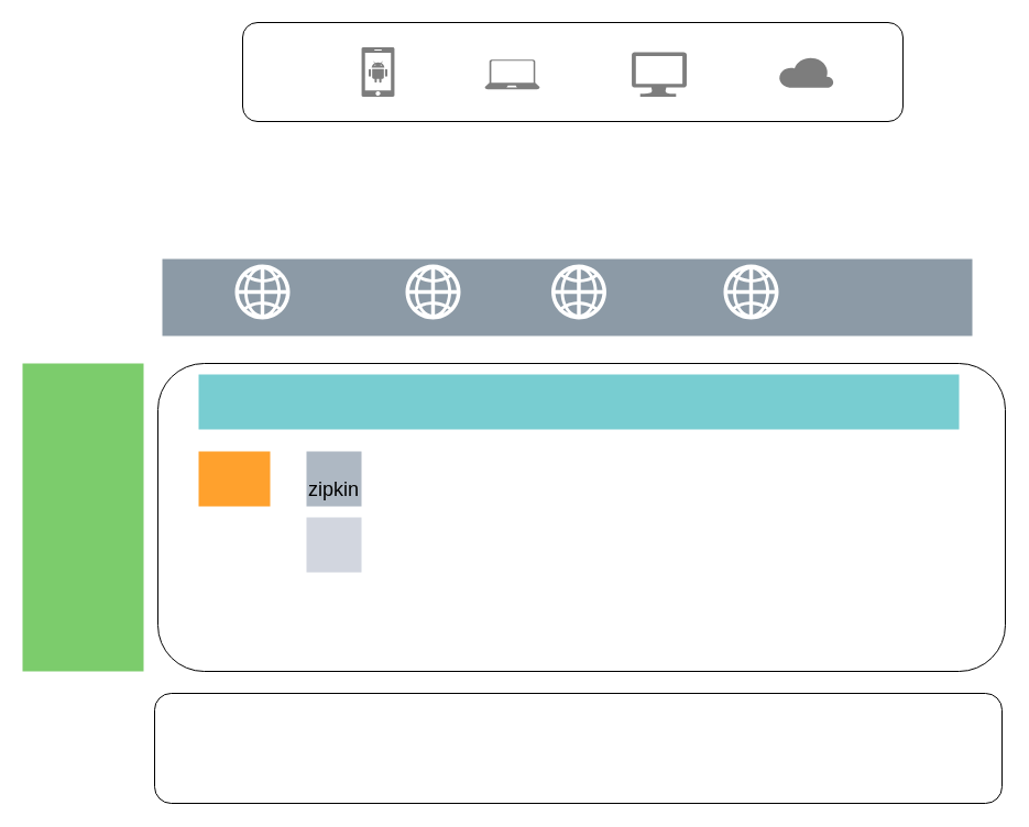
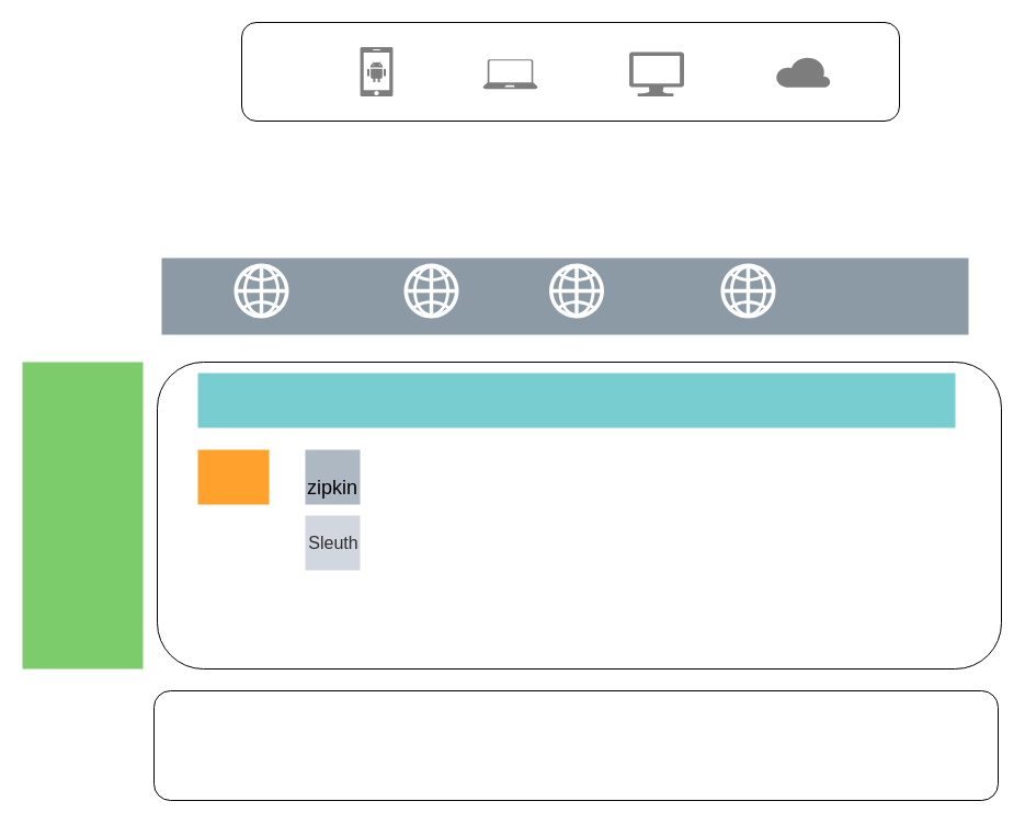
  <mxCell id="0" />
  <mxCell id="1" parent="0" />
  <mxCell id="2" value="" style="fillColor=#8C9AA6;strokeColor=none;" vertex="1" parent="1"><mxGeometry x="147" y="235" width="736" height="70" as="geometry" /></mxCell>
  <mxCell id="3" value="" style="rounded=1;whiteSpace=wrap;html=1;" vertex="1" parent="1"><mxGeometry x="143" y="330" width="770" height="280" as="geometry" /></mxCell>
  <mxCell id="4" value="" style="group" vertex="1" connectable="0" parent="1"><mxGeometry x="220" y="20" width="600" height="90" as="geometry" /></mxCell>
  <mxCell id="5" value="" style="group" vertex="1" connectable="0" parent="4"><mxGeometry width="600" height="90" as="geometry" /></mxCell>
  <mxCell id="6" value="" style="rounded=1;whiteSpace=wrap;html=1;" vertex="1" parent="5"><mxGeometry width="600" height="90" as="geometry" /></mxCell>
  <mxCell id="7" value="" style="pointerEvents=1;shadow=0;dashed=0;html=1;strokeColor=none;labelPosition=center;verticalLabelPosition=bottom;verticalAlign=top;align=center;shape=mxgraph.mscae.enterprise.android_phone;fillColor=#7D7D7D;" vertex="1" parent="5"><mxGeometry x="108" y="22.5" width="30" height="45" as="geometry" /></mxCell>
  <mxCell id="8" value="" style="pointerEvents=1;shadow=0;dashed=0;html=1;strokeColor=none;labelPosition=center;verticalLabelPosition=bottom;verticalAlign=top;align=center;shape=mxgraph.azure.laptop;fillColor=#7D7D7D;" vertex="1" parent="5"><mxGeometry x="220" y="33.75" width="50" height="27" as="geometry" /></mxCell>
  <mxCell id="9" value="" style="pointerEvents=1;shadow=0;dashed=0;html=1;strokeColor=none;labelPosition=center;verticalLabelPosition=bottom;verticalAlign=top;align=center;shape=mxgraph.azure.cloud;fillColor=#7D7D7D;" vertex="1" parent="5"><mxGeometry x="487" y="30.6" width="50" height="28.8" as="geometry" /></mxCell>
  <mxCell id="10" value="" style="pointerEvents=1;shadow=0;dashed=0;html=1;strokeColor=none;labelPosition=center;verticalLabelPosition=bottom;verticalAlign=top;align=center;shape=mxgraph.azure.computer;fillColor=#7D7D7D;" vertex="1" parent="5"><mxGeometry x="353.5" y="27" width="50" height="40.5" as="geometry" /></mxCell>
  <mxCell id="11" value="" style="rounded=1;whiteSpace=wrap;html=1;" vertex="1" parent="1"><mxGeometry x="140" y="630" width="770" height="100" as="geometry" /></mxCell>
  <mxCell id="12" value="" style="fillColor=#7CCC6C;strokeColor=none;" vertex="1" parent="1"><mxGeometry x="20" y="330" width="110" height="280" as="geometry" /></mxCell>
  <mxCell id="13" value="" style="fillColor=#78CDD1;strokeColor=none;" vertex="1" parent="1"><mxGeometry x="180" y="340" width="691" height="50" as="geometry" /></mxCell>
  <mxCell id="14" value="" style="fillColor=#FFA12D;strokeColor=none;" vertex="1" parent="1"><mxGeometry x="180" y="410" width="65" height="50" as="geometry" /></mxCell>
  <mxCell id="15" value="" style="fillColor=#AEB8C3;strokeColor=none;" vertex="1" parent="1"><mxGeometry x="278" y="410" width="50" height="50" as="geometry" /></mxCell>
  <mxCell id="16" value="&lt;font style=&quot;font-size: 18px&quot;&gt;zipkin&lt;/font&gt;" style="text;html=1;strokeColor=none;fillColor=none;align=center;verticalAlign=middle;whiteSpace=wrap;rounded=0;" vertex="1" parent="1"><mxGeometry x="283" y="435" width="40" height="20" as="geometry" /></mxCell>
  <mxCell id="17" value="" style="fillColor=#D2D6DF;strokeColor=none;" vertex="1" parent="1"><mxGeometry x="278" y="470" width="50" height="50" as="geometry" /></mxCell>
+ <mxCell id="18" value="&lt;span style=&quot;color: rgb(47 , 47 , 47) ; font-family: , &amp;#34;sf ui text&amp;#34; , &amp;#34;arial&amp;#34; , &amp;#34;pingfang sc&amp;#34; , &amp;#34;hiragino sans gb&amp;#34; , &amp;#34;microsoft yahei&amp;#34; , &amp;#34;wenquanyi micro hei&amp;#34; , sans-serif ; font-size: 16px ; text-align: left&quot;&gt;Sleuth&lt;/span&gt;" style="text;html=1;strokeColor=none;fillColor=none;align=center;verticalAlign=middle;whiteSpace=wrap;rounded=0;" vertex="1" parent="1"><mxGeometry x="284" y="485" width="40" height="20" as="geometry" /></mxCell>
  <mxCell id="19" value="" style="shadow=0;dashed=0;html=1;strokeColor=none;shape=mxgraph.mscae.enterprise.web;fillColor=#FFFFFF;rounded=1;fontSize=11;fontColor=#FFFFFF;align=center;" vertex="1" parent="1"><mxGeometry x="213" y="240" width="50" height="50" as="geometry" /></mxCell>
  <mxCell id="20" value="" style="shadow=0;dashed=0;html=1;strokeColor=none;shape=mxgraph.mscae.enterprise.web;fillColor=#FFFFFF;rounded=1;fontSize=11;fontColor=#FFFFFF;align=center;" vertex="1" parent="1"><mxGeometry x="500.5" y="240" width="50" height="50" as="geometry" /></mxCell>
  <mxCell id="21" value="" style="shadow=0;dashed=0;html=1;strokeColor=none;shape=mxgraph.mscae.enterprise.web;fillColor=#FFFFFF;rounded=1;fontSize=11;fontColor=#FFFFFF;align=center;" vertex="1" parent="1"><mxGeometry x="368" y="240" width="50" height="50" as="geometry" /></mxCell>
  <mxCell id="22" value="" style="shadow=0;dashed=0;html=1;strokeColor=none;shape=mxgraph.mscae.enterprise.web;fillColor=#FFFFFF;rounded=1;fontSize=11;fontColor=#FFFFFF;align=center;" vertex="1" parent="1"><mxGeometry x="657" y="240" width="50" height="50" as="geometry" /></mxCell>
